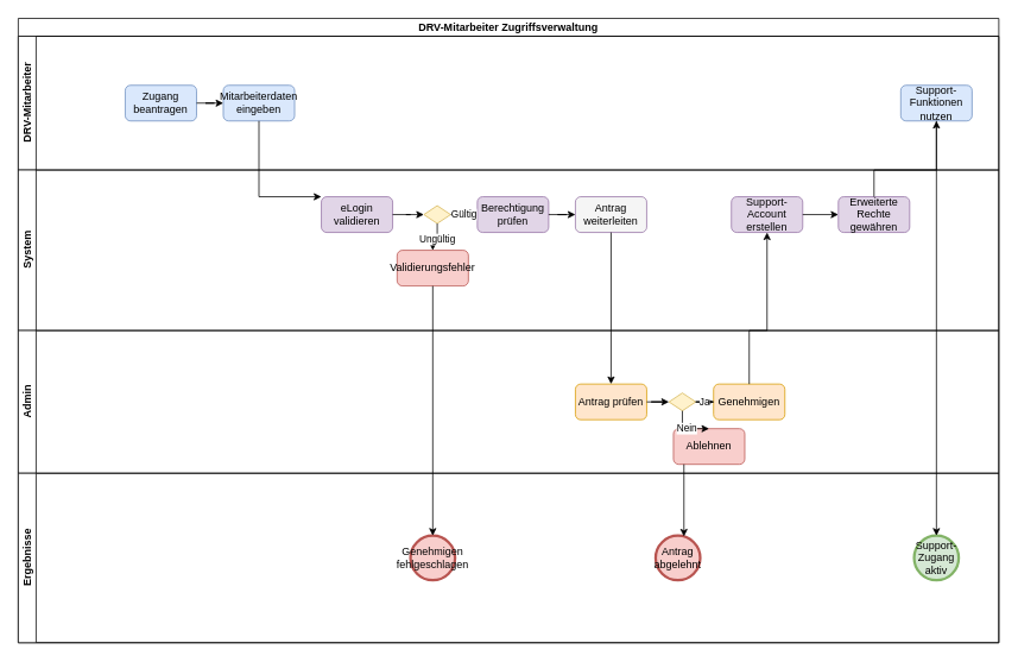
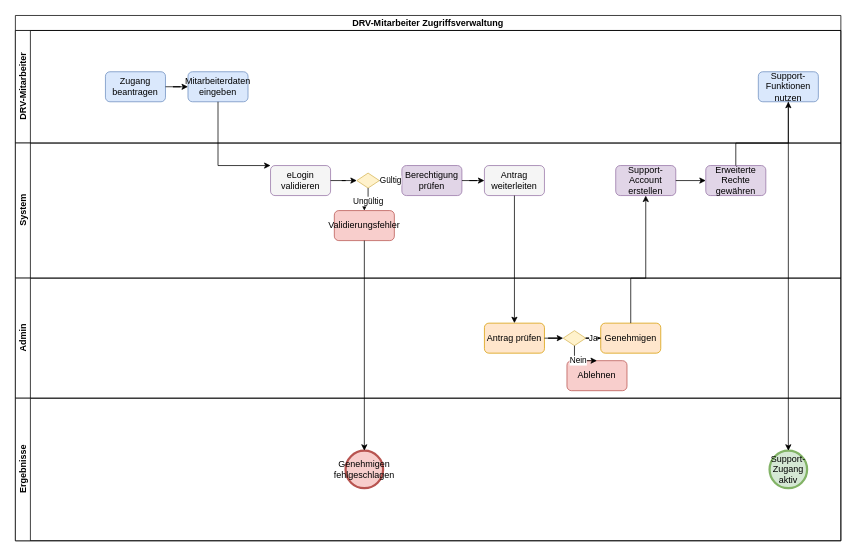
  <mxCell id="0" />
  <mxCell id="1" parent="0" />
  <mxCell id="2" value="DRV-Mitarbeiter Zugriffsverwaltung" style="swimlane;html=1;childLayout=stackLayout;resizeParent=1;resizeParentMax=0;horizontal=1;startSize=20;horizontalStack=0;whiteSpace=wrap;" vertex="1" parent="1"><mxGeometry x="20" y="20" width="1100" height="700" as="geometry" /></mxCell>
  <mxCell id="3" value="DRV-Mitarbeiter" style="swimlane;html=1;startSize=20;horizontal=0;" vertex="1" parent="2"><mxGeometry y="20" width="1100" height="150" as="geometry" /></mxCell>
  <mxCell id="4" value="Zugang beantragen" style="rounded=1;whiteSpace=wrap;html=1;fillColor=#dae8fc;strokeColor=#6c8ebf;" vertex="1" parent="3"><mxGeometry x="120" y="55" width="80" height="40" as="geometry" /></mxCell>
  <mxCell id="5" value="Mitarbeiterdaten eingeben" style="rounded=1;whiteSpace=wrap;html=1;fillColor=#dae8fc;strokeColor=#6c8ebf;" vertex="1" parent="3"><mxGeometry x="230" y="55" width="80" height="40" as="geometry" /></mxCell>
  <mxCell id="6" value="Support-Funktionen nutzen" style="rounded=1;whiteSpace=wrap;html=1;fillColor=#dae8fc;strokeColor=#6c8ebf;" vertex="1" parent="3"><mxGeometry x="990" y="55" width="80" height="40" as="geometry" /></mxCell>
  <mxCell id="7" value="System" style="swimlane;html=1;startSize=20;horizontal=0;" vertex="1" parent="2"><mxGeometry y="170" width="1100" height="180" as="geometry" /></mxCell>
- <mxCell id="8" value="eLogin validieren" style="rounded=1;whiteSpace=wrap;html=1;fillColor=#e1d5e7;strokeColor=#9673a6;" vertex="1" parent="7"><mxGeometry x="340" y="30" width="80" height="40" as="geometry" /></mxCell>
+ <mxCell id="8" value="eLogin validieren" style="rounded=1;whiteSpace=wrap;html=1;fillColor=#f5f5f5;strokeColor=#9673a6;" vertex="1" parent="7"><mxGeometry x="340" y="30" width="80" height="40" as="geometry" /></mxCell>
  <mxCell id="9" value="" style="rhombus;whiteSpace=wrap;html=1;fillColor=#fff2cc;strokeColor=#d6b656;" vertex="1" parent="7"><mxGeometry x="455" y="40" width="30" height="20" as="geometry" /></mxCell>
  <mxCell id="10" value="Berechtigung prüfen" style="rounded=1;whiteSpace=wrap;html=1;fillColor=#e1d5e7;strokeColor=#9673a6;" vertex="1" parent="7"><mxGeometry x="515" y="30" width="80" height="40" as="geometry" /></mxCell>
  <mxCell id="11" value="Support-Account erstellen" style="rounded=1;whiteSpace=wrap;html=1;fillColor=#e1d5e7;strokeColor=#9673a6;" vertex="1" parent="7"><mxGeometry x="800" y="30" width="80" height="40" as="geometry" /></mxCell>
  <mxCell id="12" value="Erweiterte Rechte gewähren" style="rounded=1;whiteSpace=wrap;html=1;fillColor=#e1d5e7;strokeColor=#9673a6;" vertex="1" parent="7"><mxGeometry x="920" y="30" width="80" height="40" as="geometry" /></mxCell>
  <mxCell id="13" value="Validierungsfehler" style="rounded=1;whiteSpace=wrap;html=1;fillColor=#f8cecc;strokeColor=#b85450;" vertex="1" parent="7"><mxGeometry x="425" y="90" width="80" height="40" as="geometry" /></mxCell>
  <mxCell id="14" value="Antrag weiterleiten" style="rounded=1;whiteSpace=wrap;html=1;fillColor=#f5f5f5;strokeColor=#9673a6;" vertex="1" parent="7"><mxGeometry x="625" y="30" width="80" height="40" as="geometry" /></mxCell>
  <mxCell id="15" value="Admin" style="swimlane;html=1;startSize=20;horizontal=0;" vertex="1" parent="2"><mxGeometry y="350" width="1100" height="160" as="geometry" /></mxCell>
  <mxCell id="16" value="Antrag prüfen" style="rounded=1;whiteSpace=wrap;html=1;fillColor=#ffe6cc;strokeColor=#d79b00;" vertex="1" parent="15"><mxGeometry x="625" y="60" width="80" height="40" as="geometry" /></mxCell>
  <mxCell id="17" value="" style="rhombus;whiteSpace=wrap;html=1;fillColor=#fff2cc;strokeColor=#d6b656;" vertex="1" parent="15"><mxGeometry x="730" y="70" width="30" height="20" as="geometry" /></mxCell>
  <mxCell id="18" value="Genehmigen" style="rounded=1;whiteSpace=wrap;html=1;fillColor=#ffe6cc;strokeColor=#d79b00;" vertex="1" parent="15"><mxGeometry x="780" y="60" width="80" height="40" as="geometry" /></mxCell>
  <mxCell id="19" value="Ablehnen" style="rounded=1;whiteSpace=wrap;html=1;fillColor=#f8cecc;strokeColor=#b85450;" vertex="1" parent="15"><mxGeometry x="735" y="110" width="80" height="40" as="geometry" /></mxCell>
  <mxCell id="20" value="Ergebnisse" style="swimlane;html=1;startSize=20;horizontal=0;" vertex="1" parent="2"><mxGeometry y="510" width="1100" height="190" as="geometry" /></mxCell>
  <mxCell id="21" value="Support-Zugang aktiv" style="ellipse;whiteSpace=wrap;html=1;aspect=fixed;fillColor=#d5e8d4;strokeColor=#82b366;strokeWidth=3;" vertex="1" parent="20"><mxGeometry x="1005" y="70" width="50" height="50" as="geometry" /></mxCell>
  <mxCell id="22" value="Genehmigen fehlgeschlagen" style="ellipse;whiteSpace=wrap;html=1;aspect=fixed;fillColor=#f8cecc;strokeColor=#b85450;strokeWidth=3;" vertex="1" parent="20"><mxGeometry x="440" y="70" width="50" height="50" as="geometry" /></mxCell>
- <mxCell id="23" value="Antrag abgelehnt" style="ellipse;whiteSpace=wrap;html=1;aspect=fixed;fillColor=#f8cecc;strokeColor=#b85450;strokeWidth=3;" vertex="1" parent="20"><mxGeometry x="715" y="70" width="50" height="50" as="geometry" /></mxCell>
  <mxCell id="24" value="" style="edgeStyle=orthogonalEdgeStyle;rounded=0;orthogonalLoop=1;jettySize=auto;html=1;" edge="1" parent="2" source="4" target="5"><mxGeometry relative="1" as="geometry" /></mxCell>
  <mxCell id="25" value="" style="edgeStyle=orthogonalEdgeStyle;rounded=0;orthogonalLoop=1;jettySize=auto;html=1;" edge="1" parent="2" source="5" target="8"><mxGeometry relative="1" as="geometry"><Array as="points"><mxPoint x="270" y="200" /><mxPoint x="380" y="200" /></Array></mxGeometry></mxCell>
  <mxCell id="26" value="" style="edgeStyle=orthogonalEdgeStyle;rounded=0;orthogonalLoop=1;jettySize=auto;html=1;" edge="1" parent="2" source="8" target="9"><mxGeometry relative="1" as="geometry" /></mxCell>
  <mxCell id="27" value="Ungültig" style="edgeStyle=orthogonalEdgeStyle;rounded=0;orthogonalLoop=1;jettySize=auto;html=1;" edge="1" parent="2" source="9" target="13"><mxGeometry relative="1" as="geometry" /></mxCell>
  <mxCell id="28" value="Gültig" style="edgeStyle=orthogonalEdgeStyle;rounded=0;orthogonalLoop=1;jettySize=auto;html=1;" edge="1" parent="2" source="9" target="10"><mxGeometry relative="1" as="geometry" /></mxCell>
  <mxCell id="29" value="" style="edgeStyle=orthogonalEdgeStyle;rounded=0;orthogonalLoop=1;jettySize=auto;html=1;" edge="1" parent="2" source="10" target="14"><mxGeometry relative="1" as="geometry" /></mxCell>
  <mxCell id="30" value="" style="edgeStyle=orthogonalEdgeStyle;rounded=0;orthogonalLoop=1;jettySize=auto;html=1;" edge="1" parent="2" source="14" target="16"><mxGeometry relative="1" as="geometry"><Array as="points"><mxPoint x="665" y="350" /><mxPoint x="665" y="410" /></Array></mxGeometry></mxCell>
  <mxCell id="31" value="" style="edgeStyle=orthogonalEdgeStyle;rounded=0;orthogonalLoop=1;jettySize=auto;html=1;" edge="1" parent="2" source="16" target="17"><mxGeometry relative="1" as="geometry" /></mxCell>
  <mxCell id="32" value="Ja" style="edgeStyle=orthogonalEdgeStyle;rounded=0;orthogonalLoop=1;jettySize=auto;html=1;" edge="1" parent="2" source="17" target="18"><mxGeometry relative="1" as="geometry" /></mxCell>
  <mxCell id="33" value="Nein" style="edgeStyle=orthogonalEdgeStyle;rounded=0;orthogonalLoop=1;jettySize=auto;html=1;" edge="1" parent="2" source="17" target="19"><mxGeometry relative="1" as="geometry" /></mxCell>
  <mxCell id="34" value="" style="edgeStyle=orthogonalEdgeStyle;rounded=0;orthogonalLoop=1;jettySize=auto;html=1;" edge="1" parent="2" source="18" target="11"><mxGeometry relative="1" as="geometry"><Array as="points"><mxPoint x="820" y="350" /><mxPoint x="840" y="350" /><mxPoint x="840" y="200" /></Array></mxGeometry></mxCell>
  <mxCell id="35" value="" style="edgeStyle=orthogonalEdgeStyle;rounded=0;orthogonalLoop=1;jettySize=auto;html=1;" edge="1" parent="2" source="11" target="12"><mxGeometry relative="1" as="geometry" /></mxCell>
  <mxCell id="36" value="" style="edgeStyle=orthogonalEdgeStyle;rounded=0;orthogonalLoop=1;jettySize=auto;html=1;" edge="1" parent="2" source="12" target="6"><mxGeometry relative="1" as="geometry"><Array as="points"><mxPoint x="960" y="170" /><mxPoint x="1030" y="170" /><mxPoint x="1030" y="95" /></Array></mxGeometry></mxCell>
  <mxCell id="37" value="" style="edgeStyle=orthogonalEdgeStyle;rounded=0;orthogonalLoop=1;jettySize=auto;html=1;" edge="1" parent="2" source="6" target="21"><mxGeometry relative="1" as="geometry"><Array as="points"><mxPoint x="1030" y="580" /></Array></mxGeometry></mxCell>
  <mxCell id="38" value="" style="edgeStyle=orthogonalEdgeStyle;rounded=0;orthogonalLoop=1;jettySize=auto;html=1;" edge="1" parent="2" source="13" target="22"><mxGeometry relative="1" as="geometry"><Array as="points"><mxPoint x="465" y="580" /></Array></mxGeometry></mxCell>
- <mxCell id="39" value="" style="edgeStyle=orthogonalEdgeStyle;rounded=0;orthogonalLoop=1;jettySize=auto;html=1;" edge="1" parent="2" source="19" target="23"><mxGeometry relative="1" as="geometry"><Array as="points"><mxPoint x="740" y="580" /></Array></mxGeometry></mxCell>
